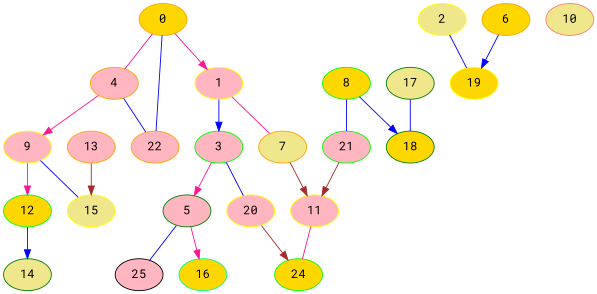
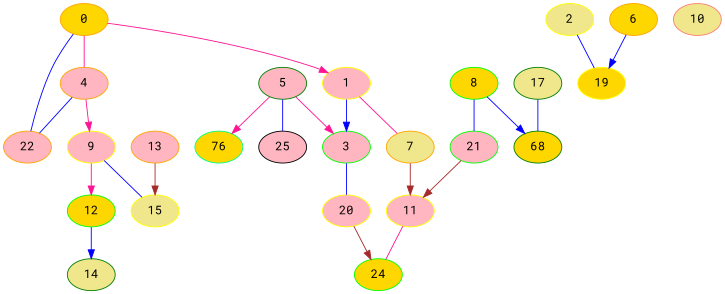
  digraph {
    fontname="Roboto Mono"
    node [color="#FFFF00" fillcolor=lightpink fontname="Roboto Mono" style=filled]
    edge [color=blue fontname="Roboto Mono"]
    7 [color="#FFA500" fillcolor=khaki]
    0 [color="#FFA500" fillcolor=gold]
    4 [color="#FFA500"]
    22 [color="#FFA500"]
    20
    11
    24 [color="#00FF00" fillcolor=gold]
    9
    15 [fillcolor=khaki]
    1
    19 [fillcolor=gold]
    2 [fillcolor=khaki]
    3 [color="#00FF00"]
    21 [color="#00FF00"]
    8 [color="#00FF00" fillcolor=gold]
    5 [color="#008000"]
    25 [color=""]
-   18 [color="#008000" fillcolor=gold]
+   18 [color="#008000" fillcolor=gold label=68]
    17 [color="#008000" fillcolor=khaki]
    6 [color="#FFA500" fillcolor=gold]
    13 [color="#FFA500"]
    12 [color="#00FF00" fillcolor=gold]
    14 [color="#008000" fillcolor=khaki]
-   16 [color="#00FF7F" fillcolor=gold]
+   16 [color="#00FF7F" fillcolor=gold label=76]
    10 [color="#FA8072" fillcolor=khaki]
    subgraph sub_1 {
      7
      0
      4
      22
      20
      11
      24
      9
      15
      1
      19
      2
      3
      21
      8
      5
      25
      18
      17
    }
    subgraph sub_2 {
      7
      0
      4
      20
      11
      24
      9
      15
      1
      19
      3
      21
      8
      5
      18
      6
      13
      12
      14
      16
    }
    7 -> 11 [color=brown]
    0 -> 4 [color=deeppink dir=none]
    0 -> 22 [dir=none]
    0 -> 1 [color=deeppink]
    4 -> 22 [dir=none]
    4 -> 9 [color=deeppink]
    20 -> 24 [color=brown]
    11 -> 24 [color=deeppink dir=none]
    9 -> 15 [dir=none]
    9 -> 12 [color=deeppink]
    1 -> 7 [color=deeppink dir=none]
    1 -> 3
    2 -> 19 [dir=none]
    3 -> 20 [dir=none]
-   3 -> 5 [color=deeppink]
+   5 -> 3 [color=deeppink]
    21 -> 11 [color=brown]
    8 -> 21 [dir=none]
    8 -> 18
    5 -> 25 [dir=none]
    5 -> 16 [color=deeppink]
    17 -> 18 [dir=none]
    6 -> 19
    13 -> 15 [color=brown]
    12 -> 14
  }
